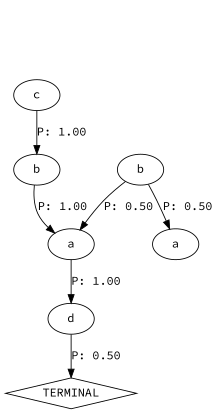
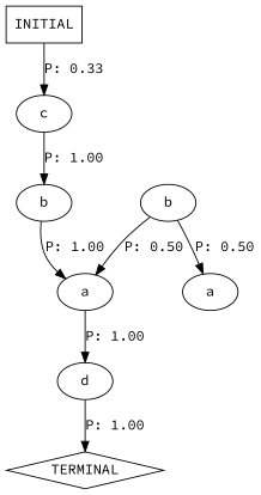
  digraph {
    fontname="Source Code Pro"
    node [fontname="Source Code Pro"]
    edge [fontname="Source Code Pro"]
    n1 [label=a]
    n2 [label=d]
    n3 [label=TERMINAL shape=diamond]
    n4 [label=a]
    n5 [label=b]
    n6 [label=b]
    n7 [label=c]
+   n8 [label=INITIAL shape=box]
    n1 -> n2 [label="P: 1.00"]
-   n2 -> n3 [label="P: 0.50"]
+   n2 -> n3 [label="P: 1.00"]
    n5 -> n1 [label="P: 1.00"]
    n6 -> n1 [label="P: 0.50"]
    n6 -> n4 [label="P: 0.50"]
    n7 -> n5 [label="P: 1.00"]
+   n8 -> n7 [label="P: 0.33"]
  }
